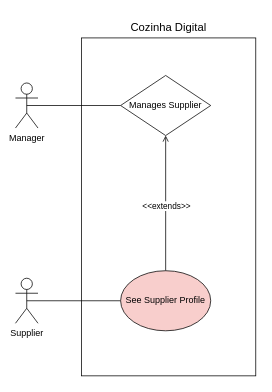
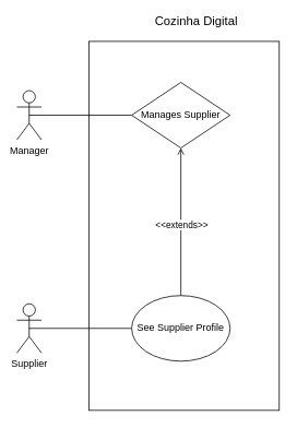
  <mxCell id="0" />
  <mxCell id="1" parent="0" />
  <mxCell id="2" value="" style="rounded=0;whiteSpace=wrap;html=1;" vertex="1" parent="1"><mxGeometry x="108" y="50" width="232" height="450" as="geometry" /></mxCell>
- <mxCell id="3" value="Cozinha Digital" style="text;html=1;align=center;verticalAlign=middle;whiteSpace=wrap;rounded=0;fontSize=15;" vertex="1" parent="1"><mxGeometry x="129" y="20" width="190" height="30" as="geometry" /></mxCell>
+ <mxCell id="3" value="Cozinha Digital" style="text;html=1;align=center;verticalAlign=middle;whiteSpace=wrap;rounded=0;fontSize=15;" vertex="1" parent="1"><mxGeometry x="144" y="10" width="190" height="30" as="geometry" /></mxCell>
  <mxCell id="4" style="rounded=0;orthogonalLoop=1;jettySize=auto;html=1;exitX=0.5;exitY=0.5;exitDx=0;exitDy=0;exitPerimeter=0;endArrow=none;startFill=0;" edge="1" parent="1" source="5" target="8"><mxGeometry relative="1" as="geometry" /></mxCell>
  <mxCell id="5" value="Manager" style="shape=umlActor;verticalLabelPosition=bottom;verticalAlign=top;html=1;outlineConnect=0;" vertex="1" parent="1"><mxGeometry x="20" y="110" width="30" height="60" as="geometry" /></mxCell>
  <mxCell id="6" style="edgeStyle=orthogonalEdgeStyle;rounded=0;orthogonalLoop=1;jettySize=auto;html=1;exitX=0.5;exitY=0.5;exitDx=0;exitDy=0;exitPerimeter=0;endArrow=none;startFill=0;" edge="1" parent="1" source="7" target="11"><mxGeometry relative="1" as="geometry" /></mxCell>
  <mxCell id="7" value="Supplier" style="shape=umlActor;verticalLabelPosition=bottom;verticalAlign=top;html=1;outlineConnect=0;" vertex="1" parent="1"><mxGeometry x="20" y="370" width="30" height="60" as="geometry" /></mxCell>
  <mxCell id="8" value="Manages Supplier" style="rhombus;whiteSpace=wrap;html=1;" vertex="1" parent="1"><mxGeometry x="160" y="100" width="120" height="80" as="geometry" /></mxCell>
  <mxCell id="9" style="edgeStyle=orthogonalEdgeStyle;rounded=0;orthogonalLoop=1;jettySize=auto;html=1;exitX=0.5;exitY=0;exitDx=0;exitDy=0;endArrow=open;endFill=0;dashed=0;" edge="1" parent="1" source="11" target="8"><mxGeometry relative="1" as="geometry" /></mxCell>
  <mxCell id="10" value="&amp;lt;&amp;lt;extends&amp;gt;&amp;gt;" style="edgeLabel;html=1;align=center;verticalAlign=middle;resizable=0;points=[];" vertex="1" connectable="0" parent="9"><mxGeometry x="-0.037" relative="1" as="geometry"><mxPoint as="offset" /></mxGeometry></mxCell>
- <mxCell id="11" value="See Supplier Profile" style="ellipse;whiteSpace=wrap;html=1;fillColor=#f8cecc;" vertex="1" parent="1"><mxGeometry x="160" y="360" width="120" height="80" as="geometry" /></mxCell>
+ <mxCell id="11" value="See Supplier Profile" style="ellipse;whiteSpace=wrap;html=1;" vertex="1" parent="1"><mxGeometry x="160" y="360" width="120" height="80" as="geometry" /></mxCell>
